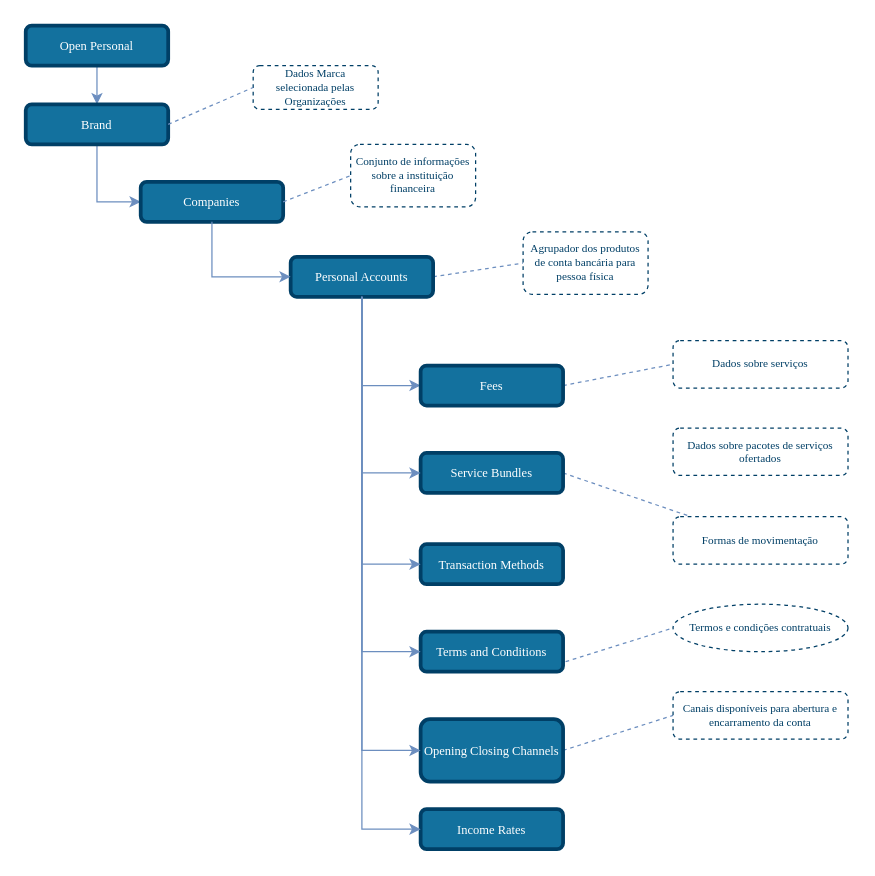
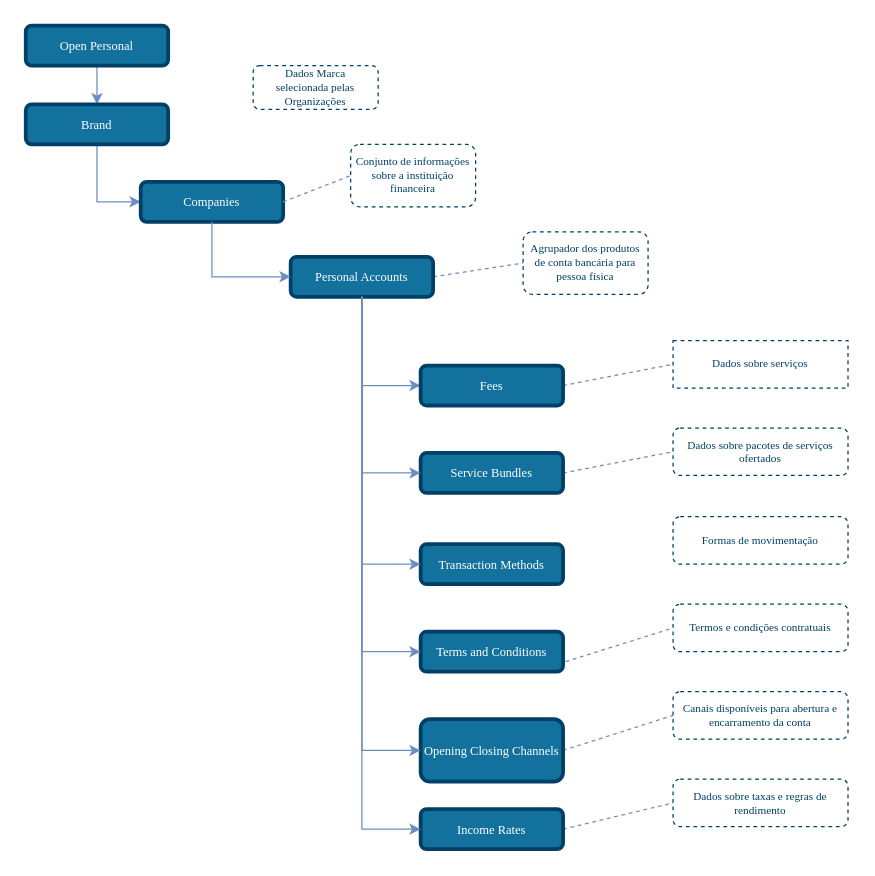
  <mxCell id="0" />
  <mxCell id="1" parent="0" />
  <mxCell id="2" style="edgeStyle=none;rounded=1;orthogonalLoop=1;jettySize=auto;html=1;entryX=0;entryY=0.5;entryDx=0;entryDy=0;dashed=1;endArrow=none;endFill=0;endSize=6;strokeColor=#6C8EBF;exitX=1;exitY=0.5;exitDx=0;exitDy=0;" parent="1" source="13" target="19" edge="1"><mxGeometry relative="1" as="geometry"><mxPoint x="468" y="322" as="sourcePoint" /><mxPoint x="528" y="211" as="targetPoint" /></mxGeometry></mxCell>
- <mxCell id="3" style="edgeStyle=none;rounded=1;orthogonalLoop=1;jettySize=auto;html=1;dashed=1;endArrow=none;endFill=0;endSize=6;strokeColor=#6C8EBF;exitX=1;exitY=0.5;exitDx=0;exitDy=0;" parent="1" source="18" target="26" edge="1"><mxGeometry relative="1" as="geometry"><mxPoint x="498" y="402" as="sourcePoint" /><mxPoint x="528" y="281" as="targetPoint" /></mxGeometry></mxCell>
+ <mxCell id="3" style="edgeStyle=none;rounded=1;orthogonalLoop=1;jettySize=auto;html=1;entryX=0;entryY=0.5;entryDx=0;entryDy=0;dashed=1;endArrow=none;endFill=0;endSize=6;strokeColor=#6C8EBF;exitX=1;exitY=0.5;exitDx=0;exitDy=0;" parent="1" source="18" target="25" edge="1"><mxGeometry relative="1" as="geometry"><mxPoint x="498" y="402" as="sourcePoint" /><mxPoint x="528" y="281" as="targetPoint" /></mxGeometry></mxCell>
  <mxCell id="4" style="edgeStyle=none;rounded=1;orthogonalLoop=1;jettySize=auto;html=1;exitX=1;exitY=0.5;exitDx=0;exitDy=0;entryX=0;entryY=0.5;entryDx=0;entryDy=0;dashed=1;endArrow=none;endFill=0;endSize=6;strokeColor=#6C8EBF;" parent="1" target="27" edge="1"><mxGeometry relative="1" as="geometry"><mxPoint x="452" y="529" as="sourcePoint" /><mxPoint x="528" y="422" as="targetPoint" /></mxGeometry></mxCell>
  <mxCell id="5" style="edgeStyle=none;rounded=1;orthogonalLoop=1;jettySize=auto;html=1;exitX=1;exitY=0.5;exitDx=0;exitDy=0;entryX=0;entryY=0.5;entryDx=0;entryDy=0;dashed=1;endArrow=none;endFill=0;endSize=6;strokeColor=#6C8EBF;" parent="1" source="23" target="28" edge="1"><mxGeometry relative="1" as="geometry"><mxPoint x="452" y="599" as="sourcePoint" /><mxPoint x="528" y="492" as="targetPoint" /></mxGeometry></mxCell>
+ <mxCell id="6" style="edgeStyle=none;rounded=1;orthogonalLoop=1;jettySize=auto;html=1;entryX=0;entryY=0.5;entryDx=0;entryDy=0;dashed=1;endArrow=none;endFill=0;endSize=6;strokeColor=#6C8EBF;exitX=1;exitY=0.5;exitDx=0;exitDy=0;" parent="1" source="24" target="29" edge="1"><mxGeometry relative="1" as="geometry"><mxPoint x="488" y="703" as="sourcePoint" /><mxPoint x="528" y="562" as="targetPoint" /></mxGeometry></mxCell>
  <mxCell id="7" style="edgeStyle=orthogonalEdgeStyle;rounded=0;orthogonalLoop=1;jettySize=auto;html=1;exitX=0.5;exitY=1;exitDx=0;exitDy=0;entryX=0.5;entryY=0;entryDx=0;entryDy=0;endSize=6;fillColor=#dae8fc;strokeColor=#6c8ebf;comic=0;shadow=0;backgroundOutline=0;snapToPoint=0;fixDash=0;endArrow=classic;endFill=1;" parent="1" source="8" target="15" edge="1"><mxGeometry relative="1" as="geometry" /></mxCell>
  <mxCell id="8" value="Open Personal" style="rounded=1;whiteSpace=wrap;html=1;comic=0;shadow=0;backgroundOutline=0;snapToPoint=0;fixDash=0;strokeWidth=3;fontFamily=Verdana;fontStyle=0;labelBackgroundColor=none;labelBorderColor=none;fontSize=10;fillColor=#13719E;strokeColor=#003F66;fontColor=#ffffff;" parent="1" vertex="1"><mxGeometry x="20" y="20" width="114" height="32" as="geometry" /></mxCell>
  <mxCell id="9" style="edgeStyle=orthogonalEdgeStyle;rounded=0;orthogonalLoop=1;jettySize=auto;html=1;exitX=0.5;exitY=1;exitDx=0;exitDy=0;entryX=0;entryY=0.5;entryDx=0;entryDy=0;strokeColor=#6C8EBF;endArrow=classic;endFill=1;" parent="1" source="11" target="13" edge="1"><mxGeometry relative="1" as="geometry" /></mxCell>
  <mxCell id="10" style="edgeStyle=none;rounded=1;orthogonalLoop=1;jettySize=auto;html=1;exitX=1;exitY=0.5;exitDx=0;exitDy=0;entryX=0;entryY=0.5;entryDx=0;entryDy=0;dashed=1;endArrow=none;endFill=0;endSize=6;strokeColor=#6C8EBF;" parent="1" source="11" target="12" edge="1"><mxGeometry relative="1" as="geometry"><mxPoint x="382" y="175" as="targetPoint" /></mxGeometry></mxCell>
  <mxCell id="11" value="Personal Accounts" style="rounded=1;whiteSpace=wrap;html=1;comic=0;shadow=0;backgroundOutline=0;snapToPoint=0;fixDash=0;strokeWidth=3;fontFamily=Verdana;fontStyle=0;labelBackgroundColor=none;labelBorderColor=none;fontSize=10;fillColor=#13719E;strokeColor=#003F66;fontColor=#ffffff;" parent="1" vertex="1"><mxGeometry x="232" y="205" width="114" height="32" as="geometry" /></mxCell>
  <mxCell id="12" value="&lt;font style=&quot;font-size: 9px&quot;&gt;Agrupador dos produtos de conta bancária para pessoa física&lt;/font&gt;" style="rounded=1;whiteSpace=wrap;html=1;shadow=0;comic=0;strokeColor=#003F66;strokeWidth=1;fillColor=#ffffff;fontFamily=Verdana;fontSize=9;fontColor=#003F66;dashed=1;spacingLeft=5;spacing=0;spacingRight=5;spacingBottom=5;spacingTop=5;align=center;verticalAlign=middle;gradientColor=#ffffff;" parent="1" vertex="1"><mxGeometry x="418" y="185" width="100" height="50" as="geometry" /></mxCell>
  <mxCell id="13" value="Fees" style="rounded=1;whiteSpace=wrap;html=1;comic=0;shadow=0;backgroundOutline=0;snapToPoint=0;fixDash=0;strokeWidth=3;fontFamily=Verdana;fontStyle=0;labelBackgroundColor=none;labelBorderColor=none;fontSize=10;fillColor=#13719E;strokeColor=#003F66;fontColor=#ffffff;" parent="1" vertex="1"><mxGeometry x="336" y="292" width="114" height="32" as="geometry" /></mxCell>
  <mxCell id="14" style="edgeStyle=orthogonalEdgeStyle;rounded=0;orthogonalLoop=1;jettySize=auto;html=1;entryX=0;entryY=0.5;entryDx=0;entryDy=0;shadow=0;strokeColor=#6c8ebf;fillColor=#dae8fc;endFill=1;endSize=6;comic=0;exitX=0.5;exitY=1;exitDx=0;exitDy=0;" parent="1" source="15" target="34" edge="1"><mxGeometry relative="1" as="geometry" /></mxCell>
  <mxCell id="15" value="Brand" style="rounded=1;whiteSpace=wrap;html=1;comic=0;shadow=0;backgroundOutline=0;snapToPoint=0;fixDash=0;strokeWidth=3;fontFamily=Verdana;fontStyle=0;labelBackgroundColor=none;labelBorderColor=none;fontSize=10;fillColor=#13719E;strokeColor=#003F66;fontColor=#ffffff;" parent="1" vertex="1"><mxGeometry x="20" y="83" width="114" height="32" as="geometry" /></mxCell>
  <mxCell id="16" value="Dados Marca selecionada pelas Organizações" style="rounded=1;whiteSpace=wrap;html=1;shadow=0;comic=0;strokeColor=#003F66;strokeWidth=1;fillColor=#ffffff;fontFamily=Verdana;fontSize=9;fontColor=#003F66;dashed=1;spacingLeft=5;spacing=0;spacingRight=5;spacingBottom=5;spacingTop=5;align=center;verticalAlign=middle;gradientColor=#ffffff;" parent="1" vertex="1"><mxGeometry x="202" y="52" width="100" height="35" as="geometry" /></mxCell>
- <mxCell id="17" style="edgeStyle=none;rounded=1;orthogonalLoop=1;jettySize=auto;html=1;exitX=1;exitY=0.5;exitDx=0;exitDy=0;entryX=0;entryY=0.5;entryDx=0;entryDy=0;dashed=1;endArrow=none;endFill=0;endSize=6;strokeColor=#6C8EBF;" parent="1" source="15" target="16" edge="1"><mxGeometry relative="1" as="geometry"><mxPoint x="250" y="160" as="targetPoint" /><mxPoint x="144" y="181" as="sourcePoint" /></mxGeometry></mxCell>
  <mxCell id="18" value="Service Bundles" style="rounded=1;whiteSpace=wrap;html=1;comic=0;shadow=0;backgroundOutline=0;snapToPoint=0;fixDash=0;strokeWidth=3;fontFamily=Verdana;fontStyle=0;labelBackgroundColor=none;labelBorderColor=none;fontSize=10;fillColor=#13719E;strokeColor=#003F66;fontColor=#ffffff;" parent="1" vertex="1"><mxGeometry x="336" y="362" width="114" height="32" as="geometry" /></mxCell>
- <mxCell id="19" value="&lt;font style=&quot;font-size: 9px&quot;&gt;Dados sobre serviços&lt;/font&gt;" style="rounded=1;whiteSpace=wrap;html=1;shadow=0;comic=0;strokeColor=#003F66;strokeWidth=1;fillColor=#ffffff;fontFamily=Verdana;fontSize=9;fontColor=#003F66;dashed=1;spacingLeft=5;spacing=0;spacingRight=5;spacingBottom=5;spacingTop=5;align=center;verticalAlign=middle;gradientColor=#ffffff;" parent="1" vertex="1"><mxGeometry x="538" y="272" width="140" height="38" as="geometry" /></mxCell>
+ <mxCell id="19" value="&lt;font style=&quot;font-size: 9px&quot;&gt;Dados sobre serviços&lt;/font&gt;" style="whiteSpace=wrap;html=1;shadow=0;comic=0;strokeColor=#003F66;strokeWidth=1;fillColor=#ffffff;fontFamily=Verdana;fontSize=9;fontColor=#003F66;dashed=1;spacingLeft=5;spacing=0;spacingRight=5;spacingBottom=5;spacingTop=5;align=center;verticalAlign=middle;gradientColor=#ffffff;rounded=0;" parent="1" vertex="1"><mxGeometry x="538" y="272" width="140" height="38" as="geometry" /></mxCell>
  <mxCell id="20" style="edgeStyle=orthogonalEdgeStyle;rounded=0;orthogonalLoop=1;jettySize=auto;html=1;exitX=0.5;exitY=1;exitDx=0;exitDy=0;entryX=0;entryY=0.5;entryDx=0;entryDy=0;strokeColor=#6C8EBF;endArrow=classic;endFill=1;" parent="1" source="11" target="18" edge="1"><mxGeometry relative="1" as="geometry"><mxPoint x="299" y="247" as="sourcePoint" /><mxPoint x="348" y="309" as="targetPoint" /></mxGeometry></mxCell>
  <mxCell id="21" value="Transaction Methods" style="rounded=1;whiteSpace=wrap;html=1;comic=0;shadow=0;backgroundOutline=0;snapToPoint=0;fixDash=0;strokeWidth=3;fontFamily=Verdana;fontStyle=0;labelBackgroundColor=none;labelBorderColor=none;fontSize=10;fillColor=#13719E;strokeColor=#003F66;fontColor=#ffffff;" parent="1" vertex="1"><mxGeometry x="336" y="435" width="114" height="32" as="geometry" /></mxCell>
  <mxCell id="22" value="Terms and Conditions" style="rounded=1;whiteSpace=wrap;html=1;comic=0;shadow=0;backgroundOutline=0;snapToPoint=0;fixDash=0;strokeWidth=3;fontFamily=Verdana;fontStyle=0;labelBackgroundColor=none;labelBorderColor=none;fontSize=10;fillColor=#13719E;strokeColor=#003F66;fontColor=#ffffff;" parent="1" vertex="1"><mxGeometry x="336" y="505" width="114" height="32" as="geometry" /></mxCell>
  <mxCell id="23" value="Opening Closing Channels" style="rounded=1;whiteSpace=wrap;html=1;comic=0;shadow=0;backgroundOutline=0;snapToPoint=0;fixDash=0;strokeWidth=3;fontFamily=Verdana;fontStyle=0;labelBackgroundColor=none;labelBorderColor=none;fontSize=10;fillColor=#13719E;strokeColor=#003F66;fontColor=#ffffff;" parent="1" vertex="1"><mxGeometry x="336" y="575" width="114" height="50" as="geometry" /></mxCell>
  <mxCell id="24" value="Income Rates" style="rounded=1;whiteSpace=wrap;html=1;comic=0;shadow=0;backgroundOutline=0;snapToPoint=0;fixDash=0;strokeWidth=3;fontFamily=Verdana;fontStyle=0;labelBackgroundColor=none;labelBorderColor=none;fontSize=10;fillColor=#13719E;strokeColor=#003F66;fontColor=#ffffff;" parent="1" vertex="1"><mxGeometry x="336" y="647" width="114" height="32" as="geometry" /></mxCell>
  <mxCell id="25" value="&lt;font style=&quot;font-size: 9px&quot;&gt;Dados sobre pacotes de serviços ofertados&lt;/font&gt;" style="rounded=1;whiteSpace=wrap;html=1;shadow=0;comic=0;strokeColor=#003F66;strokeWidth=1;fillColor=#ffffff;fontFamily=Verdana;fontSize=9;fontColor=#003F66;dashed=1;spacingLeft=5;spacing=0;spacingRight=5;spacingBottom=5;spacingTop=5;align=center;verticalAlign=middle;gradientColor=#ffffff;" parent="1" vertex="1"><mxGeometry x="538" y="342" width="140" height="38" as="geometry" /></mxCell>
  <mxCell id="26" value="&lt;font style=&quot;font-size: 9px&quot;&gt;Formas de movimentação&lt;/font&gt;" style="rounded=1;whiteSpace=wrap;html=1;shadow=0;comic=0;strokeColor=#003F66;strokeWidth=1;fillColor=#ffffff;fontFamily=Verdana;fontSize=9;fontColor=#003F66;dashed=1;spacingLeft=5;spacing=0;spacingRight=5;spacingBottom=5;spacingTop=5;align=center;verticalAlign=middle;gradientColor=#ffffff;" parent="1" vertex="1"><mxGeometry x="538" y="413" width="140" height="38" as="geometry" /></mxCell>
- <mxCell id="27" value="&lt;font style=&quot;font-size: 9px&quot;&gt;Termos e condições contratuais&lt;/font&gt;" style="ellipse;whiteSpace=wrap;html=1;shadow=0;comic=0;strokeColor=#003F66;strokeWidth=1;fillColor=#ffffff;fontFamily=Verdana;fontSize=9;fontColor=#003F66;dashed=1;spacingLeft=5;spacing=0;spacingRight=5;spacingBottom=5;spacingTop=5;align=center;verticalAlign=middle;gradientColor=#ffffff;" parent="1" vertex="1"><mxGeometry x="538" y="483" width="140" height="38" as="geometry" /></mxCell>
+ <mxCell id="27" value="&lt;font style=&quot;font-size: 9px&quot;&gt;Termos e condições contratuais&lt;/font&gt;" style="rounded=1;whiteSpace=wrap;html=1;shadow=0;comic=0;strokeColor=#003F66;strokeWidth=1;fillColor=#ffffff;fontFamily=Verdana;fontSize=9;fontColor=#003F66;dashed=1;spacingLeft=5;spacing=0;spacingRight=5;spacingBottom=5;spacingTop=5;align=center;verticalAlign=middle;gradientColor=#ffffff;" parent="1" vertex="1"><mxGeometry x="538" y="483" width="140" height="38" as="geometry" /></mxCell>
  <mxCell id="28" value="&lt;font style=&quot;font-size: 9px&quot;&gt;Canais disponíveis para abertura e encarramento da conta&lt;/font&gt;" style="rounded=1;whiteSpace=wrap;html=1;shadow=0;comic=0;strokeColor=#003F66;strokeWidth=1;fillColor=#ffffff;fontFamily=Verdana;fontSize=9;fontColor=#003F66;dashed=1;spacingLeft=5;spacing=0;spacingRight=5;spacingBottom=5;spacingTop=5;align=center;verticalAlign=middle;gradientColor=#ffffff;" parent="1" vertex="1"><mxGeometry x="538" y="553" width="140" height="38" as="geometry" /></mxCell>
+ <mxCell id="29" value="&lt;font style=&quot;font-size: 9px&quot;&gt;Dados sobre taxas e regras de rendimento&lt;/font&gt;" style="rounded=1;whiteSpace=wrap;html=1;shadow=0;comic=0;strokeColor=#003F66;strokeWidth=1;fillColor=#ffffff;fontFamily=Verdana;fontSize=9;fontColor=#003F66;dashed=1;spacingLeft=5;spacing=0;spacingRight=5;spacingBottom=5;spacingTop=5;align=center;verticalAlign=middle;gradientColor=#ffffff;" parent="1" vertex="1"><mxGeometry x="538" y="623" width="140" height="38" as="geometry" /></mxCell>
  <mxCell id="30" style="edgeStyle=orthogonalEdgeStyle;rounded=0;orthogonalLoop=1;jettySize=auto;html=1;exitX=0.5;exitY=1;exitDx=0;exitDy=0;entryX=0;entryY=0.5;entryDx=0;entryDy=0;strokeColor=#6C8EBF;endArrow=classic;endFill=1;" parent="1" source="11" target="21" edge="1"><mxGeometry relative="1" as="geometry"><mxPoint x="299" y="247" as="sourcePoint" /><mxPoint x="348" y="381" as="targetPoint" /></mxGeometry></mxCell>
  <mxCell id="31" style="edgeStyle=orthogonalEdgeStyle;rounded=0;orthogonalLoop=1;jettySize=auto;html=1;entryX=0;entryY=0.5;entryDx=0;entryDy=0;strokeColor=#6C8EBF;endArrow=classic;endFill=1;exitX=0.5;exitY=1;exitDx=0;exitDy=0;" parent="1" source="11" target="22" edge="1"><mxGeometry relative="1" as="geometry"><mxPoint x="288" y="245" as="sourcePoint" /><mxPoint x="358" y="391" as="targetPoint" /></mxGeometry></mxCell>
  <mxCell id="32" style="edgeStyle=orthogonalEdgeStyle;rounded=0;orthogonalLoop=1;jettySize=auto;html=1;exitX=0.5;exitY=1;exitDx=0;exitDy=0;entryX=0;entryY=0.5;entryDx=0;entryDy=0;strokeColor=#6C8EBF;endArrow=classic;endFill=1;" parent="1" source="11" target="23" edge="1"><mxGeometry relative="1" as="geometry"><mxPoint x="319" y="267" as="sourcePoint" /><mxPoint x="368" y="401" as="targetPoint" /></mxGeometry></mxCell>
  <mxCell id="33" style="edgeStyle=orthogonalEdgeStyle;rounded=0;orthogonalLoop=1;jettySize=auto;html=1;exitX=0.5;exitY=1;exitDx=0;exitDy=0;entryX=0;entryY=0.5;entryDx=0;entryDy=0;strokeColor=#6C8EBF;endArrow=classic;endFill=1;" parent="1" source="11" target="24" edge="1"><mxGeometry relative="1" as="geometry"><mxPoint x="339" y="287" as="sourcePoint" /><mxPoint x="388" y="421" as="targetPoint" /></mxGeometry></mxCell>
  <mxCell id="34" value="Companies" style="rounded=1;whiteSpace=wrap;html=1;comic=0;shadow=0;backgroundOutline=0;snapToPoint=0;fixDash=0;strokeWidth=3;fontFamily=Verdana;fontStyle=0;labelBackgroundColor=none;labelBorderColor=none;fontSize=10;fillColor=#13719E;strokeColor=#003F66;fontColor=#ffffff;" parent="1" vertex="1"><mxGeometry x="112" y="145" width="114" height="32" as="geometry" /></mxCell>
  <mxCell id="35" style="edgeStyle=orthogonalEdgeStyle;rounded=0;orthogonalLoop=1;jettySize=auto;html=1;entryX=0;entryY=0.5;entryDx=0;entryDy=0;shadow=0;strokeColor=#6c8ebf;fillColor=#dae8fc;endFill=1;endSize=6;comic=0;exitX=0.5;exitY=1;exitDx=0;exitDy=0;" parent="1" source="34" target="11" edge="1"><mxGeometry relative="1" as="geometry"><mxPoint x="151.5" y="254" as="sourcePoint" /><mxPoint x="186.5" y="310" as="targetPoint" /></mxGeometry></mxCell>
  <mxCell id="36" style="edgeStyle=none;rounded=1;orthogonalLoop=1;jettySize=auto;html=1;exitX=1;exitY=0.5;exitDx=0;exitDy=0;entryX=0;entryY=0.5;entryDx=0;entryDy=0;dashed=1;endArrow=none;endFill=0;endSize=6;strokeColor=#6C8EBF;" parent="1" source="34" target="37" edge="1"><mxGeometry relative="1" as="geometry"><mxPoint x="232" y="157" as="sourcePoint" /></mxGeometry></mxCell>
  <mxCell id="37" value="&lt;font style=&quot;font-size: 9px&quot;&gt;Conjunto de informações sobre a instituição financeira&lt;/font&gt;" style="rounded=1;whiteSpace=wrap;html=1;shadow=0;comic=0;strokeColor=#003F66;strokeWidth=1;fillColor=#ffffff;gradientColor=#ffffff;fontFamily=Verdana;fontSize=9;fontColor=#003F66;dashed=1;spacingLeft=5;spacing=0;spacingRight=5;spacingBottom=5;spacingTop=5;align=center;verticalAlign=middle;" parent="1" vertex="1"><mxGeometry x="280" y="115" width="100" height="50" as="geometry" /></mxCell>
